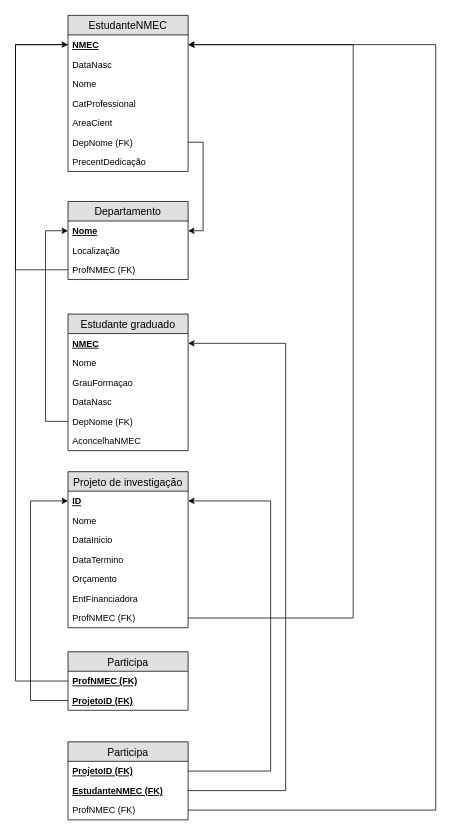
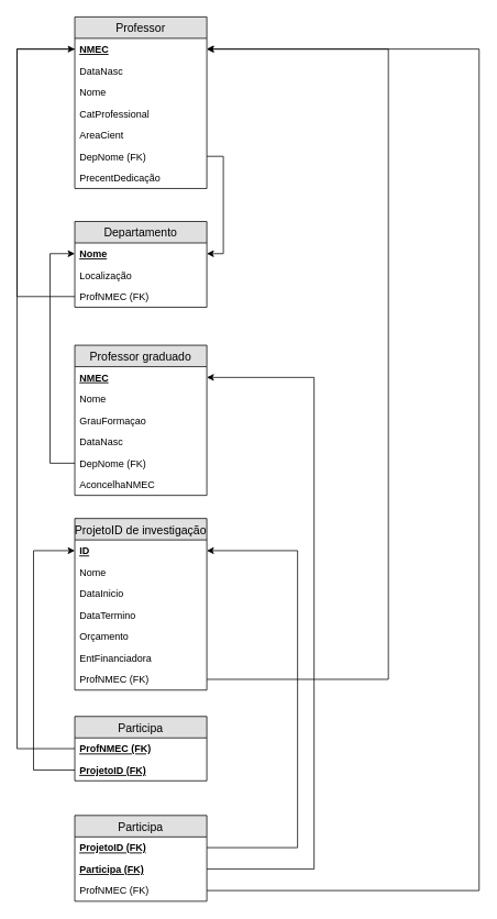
  <mxCell id="0" />
  <mxCell id="1" parent="0" />
  <mxCell id="2" style="edgeStyle=orthogonalEdgeStyle;rounded=0;orthogonalLoop=1;jettySize=auto;html=1;exitX=0;exitY=0.5;exitDx=0;exitDy=0;entryX=0;entryY=0.5;entryDx=0;entryDy=0;" parent="1" source="22" target="12" edge="1"><mxGeometry relative="1" as="geometry"><Array as="points"><mxPoint x="20" y="359" /><mxPoint x="20" y="59" /></Array></mxGeometry></mxCell>
  <mxCell id="3" style="edgeStyle=orthogonalEdgeStyle;rounded=0;orthogonalLoop=1;jettySize=auto;html=1;exitX=1;exitY=0.5;exitDx=0;exitDy=0;entryX=1;entryY=0.5;entryDx=0;entryDy=0;" parent="1" source="17" target="20" edge="1"><mxGeometry relative="1" as="geometry"><Array as="points"><mxPoint x="270" y="189" /><mxPoint x="270" y="307" /></Array></mxGeometry></mxCell>
  <mxCell id="4" style="edgeStyle=orthogonalEdgeStyle;rounded=0;orthogonalLoop=1;jettySize=auto;html=1;entryX=1;entryY=0.5;entryDx=0;entryDy=0;" parent="1" source="37" target="12" edge="1"><mxGeometry relative="1" as="geometry"><Array as="points"><mxPoint x="470" y="823" /><mxPoint x="470" y="59" /></Array></mxGeometry></mxCell>
  <mxCell id="5" style="edgeStyle=orthogonalEdgeStyle;rounded=0;orthogonalLoop=1;jettySize=auto;html=1;exitX=0;exitY=0.5;exitDx=0;exitDy=0;entryX=1;entryY=0.5;entryDx=0;entryDy=0;" parent="1" source="39" target="12" edge="1"><mxGeometry relative="1" as="geometry"><Array as="points"><mxPoint x="20" y="907" /><mxPoint x="20" y="59" /></Array></mxGeometry></mxCell>
  <mxCell id="6" style="edgeStyle=orthogonalEdgeStyle;rounded=0;orthogonalLoop=1;jettySize=auto;html=1;entryX=0;entryY=0.5;entryDx=0;entryDy=0;" parent="1" source="40" target="31" edge="1"><mxGeometry relative="1" as="geometry"><Array as="points"><mxPoint x="40" y="933" /><mxPoint x="40" y="667" /></Array></mxGeometry></mxCell>
  <mxCell id="7" style="edgeStyle=orthogonalEdgeStyle;rounded=0;orthogonalLoop=1;jettySize=auto;html=1;entryX=1;entryY=0.5;entryDx=0;entryDy=0;exitX=1;exitY=0.5;exitDx=0;exitDy=0;" parent="1" source="42" target="31" edge="1"><mxGeometry relative="1" as="geometry"><Array as="points"><mxPoint x="360" y="1027" /><mxPoint x="360" y="667" /></Array></mxGeometry></mxCell>
  <mxCell id="8" style="edgeStyle=orthogonalEdgeStyle;rounded=0;orthogonalLoop=1;jettySize=auto;html=1;entryX=1;entryY=0.5;entryDx=0;entryDy=0;" parent="1" source="43" target="24" edge="1"><mxGeometry relative="1" as="geometry"><Array as="points"><mxPoint x="380" y="1053" /><mxPoint x="380" y="457" /></Array></mxGeometry></mxCell>
  <mxCell id="9" style="edgeStyle=orthogonalEdgeStyle;rounded=0;orthogonalLoop=1;jettySize=auto;html=1;entryX=1;entryY=0.5;entryDx=0;entryDy=0;" parent="1" source="44" target="12" edge="1"><mxGeometry relative="1" as="geometry"><Array as="points"><mxPoint x="580" y="1079" /><mxPoint x="580" y="59" /></Array></mxGeometry></mxCell>
  <mxCell id="10" style="edgeStyle=orthogonalEdgeStyle;rounded=0;orthogonalLoop=1;jettySize=auto;html=1;entryX=0;entryY=0.5;entryDx=0;entryDy=0;" parent="1" source="28" target="20" edge="1"><mxGeometry relative="1" as="geometry"><Array as="points"><mxPoint x="60" y="561" /><mxPoint x="60" y="307" /></Array></mxGeometry></mxCell>
- <mxCell id="11" value="EstudanteNMEC" style="swimlane;fontStyle=0;childLayout=stackLayout;horizontal=1;startSize=26;fillColor=#e0e0e0;horizontalStack=0;resizeParent=1;resizeParentMax=0;resizeLast=0;collapsible=1;marginBottom=0;swimlaneFillColor=#ffffff;align=center;fontSize=14;" parent="1" vertex="1"><mxGeometry x="90" y="20" width="160" height="208" as="geometry" /></mxCell>
+ <mxCell id="11" value="Professor" style="swimlane;fontStyle=0;childLayout=stackLayout;horizontal=1;startSize=26;fillColor=#e0e0e0;horizontalStack=0;resizeParent=1;resizeParentMax=0;resizeLast=0;collapsible=1;marginBottom=0;swimlaneFillColor=#ffffff;align=center;fontSize=14;" parent="1" vertex="1"><mxGeometry x="90" y="20" width="160" height="208" as="geometry" /></mxCell>
  <mxCell id="12" value="NMEC" style="text;strokeColor=none;fillColor=none;spacingLeft=4;spacingRight=4;overflow=hidden;rotatable=0;points=[[0,0.5],[1,0.5]];portConstraint=eastwest;fontSize=12;fontStyle=5" parent="11" vertex="1"><mxGeometry y="26" width="160" height="26" as="geometry" /></mxCell>
  <mxCell id="13" value="DataNasc" style="text;strokeColor=none;fillColor=none;spacingLeft=4;spacingRight=4;overflow=hidden;rotatable=0;points=[[0,0.5],[1,0.5]];portConstraint=eastwest;fontSize=12;" parent="11" vertex="1"><mxGeometry y="52" width="160" height="26" as="geometry" /></mxCell>
  <mxCell id="14" value="Nome" style="text;strokeColor=none;fillColor=none;spacingLeft=4;spacingRight=4;overflow=hidden;rotatable=0;points=[[0,0.5],[1,0.5]];portConstraint=eastwest;fontSize=12;" parent="11" vertex="1"><mxGeometry y="78" width="160" height="26" as="geometry" /></mxCell>
  <mxCell id="15" value="CatProfessional" style="text;strokeColor=none;fillColor=none;spacingLeft=4;spacingRight=4;overflow=hidden;rotatable=0;points=[[0,0.5],[1,0.5]];portConstraint=eastwest;fontSize=12;" parent="11" vertex="1"><mxGeometry y="104" width="160" height="26" as="geometry" /></mxCell>
  <mxCell id="16" value="AreaCient" style="text;strokeColor=none;fillColor=none;spacingLeft=4;spacingRight=4;overflow=hidden;rotatable=0;points=[[0,0.5],[1,0.5]];portConstraint=eastwest;fontSize=12;" parent="11" vertex="1"><mxGeometry y="130" width="160" height="26" as="geometry" /></mxCell>
  <mxCell id="17" value="DepNome (FK)" style="text;strokeColor=none;fillColor=none;spacingLeft=4;spacingRight=4;overflow=hidden;rotatable=0;points=[[0,0.5],[1,0.5]];portConstraint=eastwest;fontSize=12;" parent="11" vertex="1"><mxGeometry y="156" width="160" height="26" as="geometry" /></mxCell>
  <mxCell id="18" value="PrecentDedicação" style="text;strokeColor=none;fillColor=none;spacingLeft=4;spacingRight=4;overflow=hidden;rotatable=0;points=[[0,0.5],[1,0.5]];portConstraint=eastwest;fontSize=12;" parent="11" vertex="1"><mxGeometry y="182" width="160" height="26" as="geometry" /></mxCell>
  <mxCell id="19" value="Departamento" style="swimlane;fontStyle=0;childLayout=stackLayout;horizontal=1;startSize=26;fillColor=#e0e0e0;horizontalStack=0;resizeParent=1;resizeParentMax=0;resizeLast=0;collapsible=1;marginBottom=0;swimlaneFillColor=#ffffff;align=center;fontSize=14;" parent="1" vertex="1"><mxGeometry x="90" y="268" width="160" height="104" as="geometry" /></mxCell>
  <mxCell id="20" value="Nome" style="text;strokeColor=none;fillColor=none;spacingLeft=4;spacingRight=4;overflow=hidden;rotatable=0;points=[[0,0.5],[1,0.5]];portConstraint=eastwest;fontSize=12;fontStyle=5" parent="19" vertex="1"><mxGeometry y="26" width="160" height="26" as="geometry" /></mxCell>
  <mxCell id="21" value="Localização" style="text;strokeColor=none;fillColor=none;spacingLeft=4;spacingRight=4;overflow=hidden;rotatable=0;points=[[0,0.5],[1,0.5]];portConstraint=eastwest;fontSize=12;" parent="19" vertex="1"><mxGeometry y="52" width="160" height="26" as="geometry" /></mxCell>
  <mxCell id="22" value="ProfNMEC (FK)" style="text;strokeColor=none;fillColor=none;spacingLeft=4;spacingRight=4;overflow=hidden;rotatable=0;points=[[0,0.5],[1,0.5]];portConstraint=eastwest;fontSize=12;" parent="19" vertex="1"><mxGeometry y="78" width="160" height="26" as="geometry" /></mxCell>
- <mxCell id="23" value="Estudante graduado" style="swimlane;fontStyle=0;childLayout=stackLayout;horizontal=1;startSize=26;fillColor=#e0e0e0;horizontalStack=0;resizeParent=1;resizeParentMax=0;resizeLast=0;collapsible=1;marginBottom=0;swimlaneFillColor=#ffffff;align=center;fontSize=14;" parent="1" vertex="1"><mxGeometry x="90" y="418" width="160" height="182" as="geometry" /></mxCell>
+ <mxCell id="23" value="Professor graduado" style="swimlane;fontStyle=0;childLayout=stackLayout;horizontal=1;startSize=26;fillColor=#e0e0e0;horizontalStack=0;resizeParent=1;resizeParentMax=0;resizeLast=0;collapsible=1;marginBottom=0;swimlaneFillColor=#ffffff;align=center;fontSize=14;" parent="1" vertex="1"><mxGeometry x="90" y="418" width="160" height="182" as="geometry" /></mxCell>
  <mxCell id="24" value="NMEC" style="text;strokeColor=none;fillColor=none;spacingLeft=4;spacingRight=4;overflow=hidden;rotatable=0;points=[[0,0.5],[1,0.5]];portConstraint=eastwest;fontSize=12;fontStyle=5" parent="23" vertex="1"><mxGeometry y="26" width="160" height="26" as="geometry" /></mxCell>
  <mxCell id="25" value="Nome" style="text;strokeColor=none;fillColor=none;spacingLeft=4;spacingRight=4;overflow=hidden;rotatable=0;points=[[0,0.5],[1,0.5]];portConstraint=eastwest;fontSize=12;" parent="23" vertex="1"><mxGeometry y="52" width="160" height="26" as="geometry" /></mxCell>
  <mxCell id="26" value="GrauFormaçao" style="text;strokeColor=none;fillColor=none;spacingLeft=4;spacingRight=4;overflow=hidden;rotatable=0;points=[[0,0.5],[1,0.5]];portConstraint=eastwest;fontSize=12;" parent="23" vertex="1"><mxGeometry y="78" width="160" height="26" as="geometry" /></mxCell>
  <mxCell id="27" value="DataNasc" style="text;strokeColor=none;fillColor=none;spacingLeft=4;spacingRight=4;overflow=hidden;rotatable=0;points=[[0,0.5],[1,0.5]];portConstraint=eastwest;fontSize=12;" parent="23" vertex="1"><mxGeometry y="104" width="160" height="26" as="geometry" /></mxCell>
  <mxCell id="28" value="DepNome (FK)" style="text;strokeColor=none;fillColor=none;spacingLeft=4;spacingRight=4;overflow=hidden;rotatable=0;points=[[0,0.5],[1,0.5]];portConstraint=eastwest;fontSize=12;" parent="23" vertex="1"><mxGeometry y="130" width="160" height="26" as="geometry" /></mxCell>
  <mxCell id="29" value="AconcelhaNMEC " style="text;strokeColor=none;fillColor=none;spacingLeft=4;spacingRight=4;overflow=hidden;rotatable=0;points=[[0,0.5],[1,0.5]];portConstraint=eastwest;fontSize=12;" parent="23" vertex="1"><mxGeometry y="156" width="160" height="26" as="geometry" /></mxCell>
- <mxCell id="30" value="Projeto de investigação" style="swimlane;fontStyle=0;childLayout=stackLayout;horizontal=1;startSize=26;fillColor=#e0e0e0;horizontalStack=0;resizeParent=1;resizeParentMax=0;resizeLast=0;collapsible=1;marginBottom=0;swimlaneFillColor=#ffffff;align=center;fontSize=14;" parent="1" vertex="1"><mxGeometry x="90" y="628" width="160" height="208" as="geometry" /></mxCell>
+ <mxCell id="30" value="ProjetoID de investigação" style="swimlane;fontStyle=0;childLayout=stackLayout;horizontal=1;startSize=26;fillColor=#e0e0e0;horizontalStack=0;resizeParent=1;resizeParentMax=0;resizeLast=0;collapsible=1;marginBottom=0;swimlaneFillColor=#ffffff;align=center;fontSize=14;" parent="1" vertex="1"><mxGeometry x="90" y="628" width="160" height="208" as="geometry" /></mxCell>
  <mxCell id="31" value="ID" style="text;strokeColor=none;fillColor=none;spacingLeft=4;spacingRight=4;overflow=hidden;rotatable=0;points=[[0,0.5],[1,0.5]];portConstraint=eastwest;fontSize=12;fontStyle=5" parent="30" vertex="1"><mxGeometry y="26" width="160" height="26" as="geometry" /></mxCell>
  <mxCell id="32" value="Nome" style="text;strokeColor=none;fillColor=none;spacingLeft=4;spacingRight=4;overflow=hidden;rotatable=0;points=[[0,0.5],[1,0.5]];portConstraint=eastwest;fontSize=12;" parent="30" vertex="1"><mxGeometry y="52" width="160" height="26" as="geometry" /></mxCell>
  <mxCell id="33" value="DataInicio" style="text;strokeColor=none;fillColor=none;spacingLeft=4;spacingRight=4;overflow=hidden;rotatable=0;points=[[0,0.5],[1,0.5]];portConstraint=eastwest;fontSize=12;" parent="30" vertex="1"><mxGeometry y="78" width="160" height="26" as="geometry" /></mxCell>
  <mxCell id="34" value="DataTermino" style="text;strokeColor=none;fillColor=none;spacingLeft=4;spacingRight=4;overflow=hidden;rotatable=0;points=[[0,0.5],[1,0.5]];portConstraint=eastwest;fontSize=12;" parent="30" vertex="1"><mxGeometry y="104" width="160" height="26" as="geometry" /></mxCell>
  <mxCell id="35" value="Orçamento" style="text;strokeColor=none;fillColor=none;spacingLeft=4;spacingRight=4;overflow=hidden;rotatable=0;points=[[0,0.5],[1,0.5]];portConstraint=eastwest;fontSize=12;" parent="30" vertex="1"><mxGeometry y="130" width="160" height="26" as="geometry" /></mxCell>
  <mxCell id="36" value="EntFinanciadora" style="text;strokeColor=none;fillColor=none;spacingLeft=4;spacingRight=4;overflow=hidden;rotatable=0;points=[[0,0.5],[1,0.5]];portConstraint=eastwest;fontSize=12;" parent="30" vertex="1"><mxGeometry y="156" width="160" height="26" as="geometry" /></mxCell>
  <mxCell id="37" value="ProfNMEC (FK)" style="text;strokeColor=none;fillColor=none;spacingLeft=4;spacingRight=4;overflow=hidden;rotatable=0;points=[[0,0.5],[1,0.5]];portConstraint=eastwest;fontSize=12;" parent="30" vertex="1"><mxGeometry y="182" width="160" height="26" as="geometry" /></mxCell>
  <mxCell id="38" value="Participa" style="swimlane;fontStyle=0;childLayout=stackLayout;horizontal=1;startSize=26;fillColor=#e0e0e0;horizontalStack=0;resizeParent=1;resizeParentMax=0;resizeLast=0;collapsible=1;marginBottom=0;swimlaneFillColor=#ffffff;align=center;fontSize=14;" parent="1" vertex="1"><mxGeometry x="90" y="868" width="160" height="78" as="geometry" /></mxCell>
  <mxCell id="39" value="ProfNMEC (FK)" style="text;strokeColor=none;fillColor=none;spacingLeft=4;spacingRight=4;overflow=hidden;rotatable=0;points=[[0,0.5],[1,0.5]];portConstraint=eastwest;fontSize=12;fontStyle=5" parent="38" vertex="1"><mxGeometry y="26" width="160" height="26" as="geometry" /></mxCell>
  <mxCell id="40" value="ProjetoID (FK)" style="text;strokeColor=none;fillColor=none;spacingLeft=4;spacingRight=4;overflow=hidden;rotatable=0;points=[[0,0.5],[1,0.5]];portConstraint=eastwest;fontSize=12;fontStyle=5" parent="38" vertex="1"><mxGeometry y="52" width="160" height="26" as="geometry" /></mxCell>
  <mxCell id="41" value="Participa" style="swimlane;fontStyle=0;childLayout=stackLayout;horizontal=1;startSize=26;fillColor=#e0e0e0;horizontalStack=0;resizeParent=1;resizeParentMax=0;resizeLast=0;collapsible=1;marginBottom=0;swimlaneFillColor=#ffffff;align=center;fontSize=14;" parent="1" vertex="1"><mxGeometry x="90" y="988" width="160" height="104" as="geometry" /></mxCell>
  <mxCell id="42" value="ProjetoID (FK)" style="text;strokeColor=none;fillColor=none;spacingLeft=4;spacingRight=4;overflow=hidden;rotatable=0;points=[[0,0.5],[1,0.5]];portConstraint=eastwest;fontSize=12;fontStyle=5" parent="41" vertex="1"><mxGeometry y="26" width="160" height="26" as="geometry" /></mxCell>
- <mxCell id="43" value="EstudanteNMEC (FK)" style="text;strokeColor=none;fillColor=none;spacingLeft=4;spacingRight=4;overflow=hidden;rotatable=0;points=[[0,0.5],[1,0.5]];portConstraint=eastwest;fontSize=12;fontStyle=5" parent="41" vertex="1"><mxGeometry y="52" width="160" height="26" as="geometry" /></mxCell>
+ <mxCell id="43" value="Participa (FK)" style="text;strokeColor=none;fillColor=none;spacingLeft=4;spacingRight=4;overflow=hidden;rotatable=0;points=[[0,0.5],[1,0.5]];portConstraint=eastwest;fontSize=12;fontStyle=5" parent="41" vertex="1"><mxGeometry y="52" width="160" height="26" as="geometry" /></mxCell>
  <mxCell id="44" value="ProfNMEC (FK)" style="text;strokeColor=none;fillColor=none;spacingLeft=4;spacingRight=4;overflow=hidden;rotatable=0;points=[[0,0.5],[1,0.5]];portConstraint=eastwest;fontSize=12;fontStyle=0" parent="41" vertex="1"><mxGeometry y="78" width="160" height="26" as="geometry" /></mxCell>
